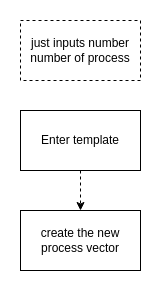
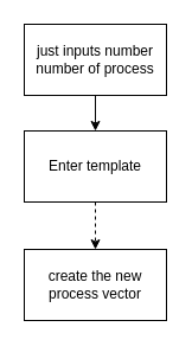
  <mxCell id="0" />
  <mxCell id="1" parent="0" />
- <mxCell id="3" value="just inputs number number of process" style="rounded=0;whiteSpace=wrap;html=1;dashed=1;" vertex="1" parent="1"><mxGeometry x="20" y="20" width="120" height="60" as="geometry" /></mxCell>
+ <mxCell id="2" value="" style="edgeStyle=orthogonalEdgeStyle;rounded=0;orthogonalLoop=1;jettySize=auto;html=1;" edge="1" parent="1" source="3" target="5"><mxGeometry relative="1" as="geometry" /></mxCell>
+ <mxCell id="3" value="just inputs number number of process" style="rounded=0;whiteSpace=wrap;html=1;" vertex="1" parent="1"><mxGeometry x="20" y="20" width="120" height="60" as="geometry" /></mxCell>
  <mxCell id="4" value="" style="edgeStyle=orthogonalEdgeStyle;rounded=0;orthogonalLoop=1;jettySize=auto;html=1;dashed=1;" edge="1" parent="1" source="5" target="6"><mxGeometry relative="1" as="geometry" /></mxCell>
  <mxCell id="5" value="Enter template" style="whiteSpace=wrap;html=1;rounded=0;" vertex="1" parent="1"><mxGeometry x="20" y="110" width="120" height="60" as="geometry" /></mxCell>
  <mxCell id="6" value="create the new process vector " style="whiteSpace=wrap;html=1;rounded=0;" vertex="1" parent="1"><mxGeometry x="20" y="210" width="120" height="60" as="geometry" /></mxCell>
